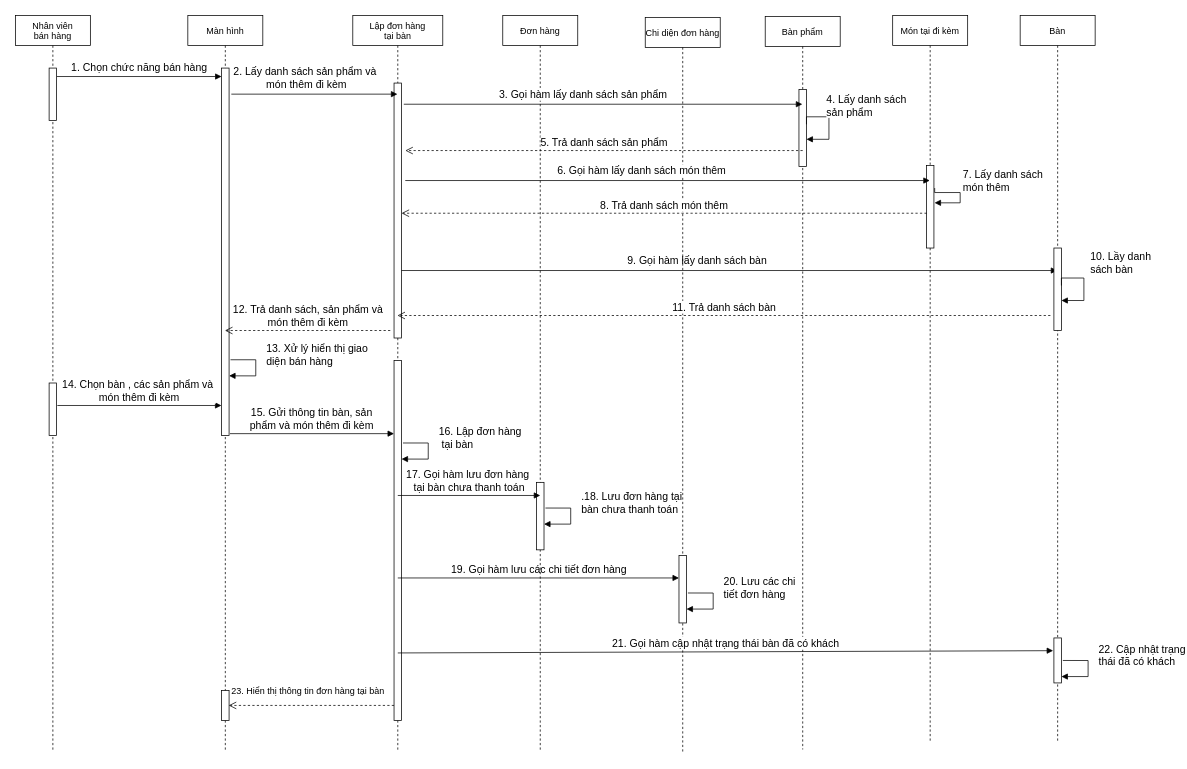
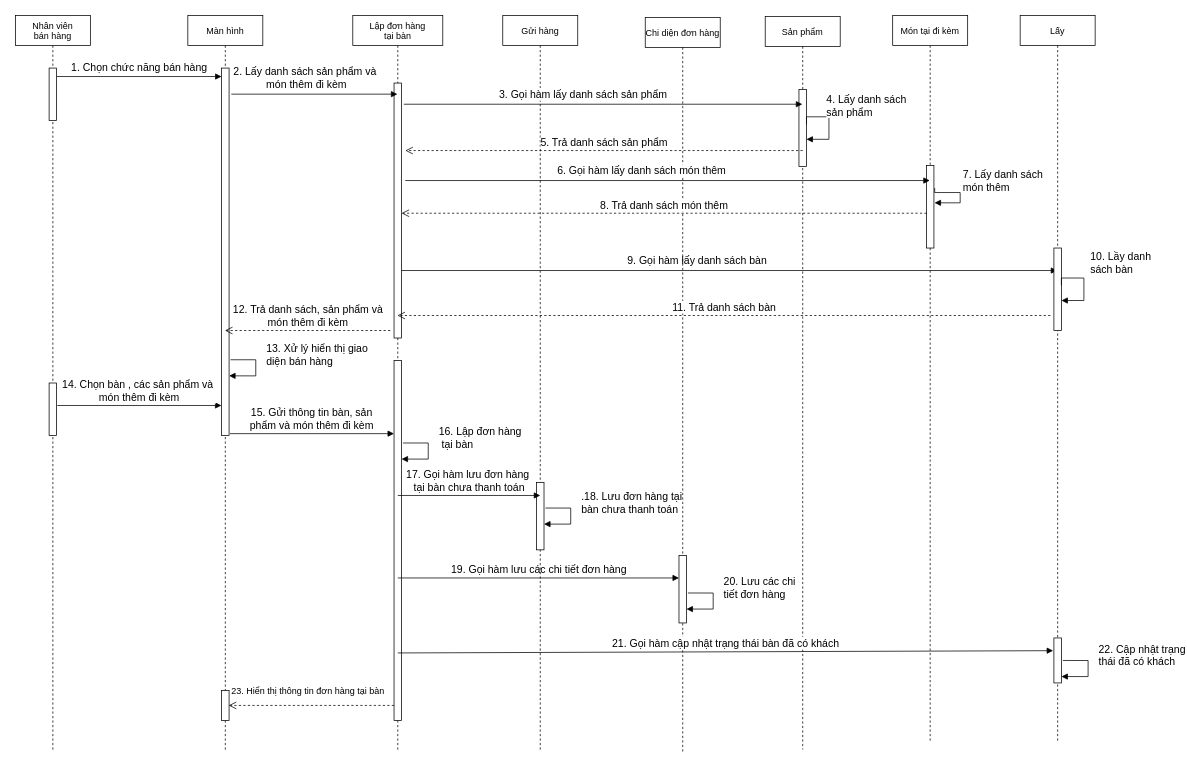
  <mxCell id="0" />
  <mxCell id="1" parent="0" />
  <mxCell id="2" value="Nhân viên &#10;bán hàng" style="shape=umlLifeline;perimeter=lifelinePerimeter;container=1;collapsible=0;recursiveResize=0;rounded=0;shadow=0;strokeWidth=1;" vertex="1" parent="1"><mxGeometry x="20" y="20" width="100" height="980" as="geometry" /></mxCell>
  <mxCell id="3" value="" style="points=[];perimeter=orthogonalPerimeter;rounded=0;shadow=0;strokeWidth=1;" vertex="1" parent="2"><mxGeometry x="45" y="70" width="10" height="70" as="geometry" /></mxCell>
  <mxCell id="4" value="" style="points=[];perimeter=orthogonalPerimeter;rounded=0;shadow=0;strokeWidth=1;" vertex="1" parent="2"><mxGeometry x="45" y="490" width="10" height="70" as="geometry" /></mxCell>
  <mxCell id="5" value="&lt;span style=&quot;font-size: 14px&quot;&gt;14. Chọn bàn , các sản phẩm và&amp;nbsp;&lt;br&gt;món thêm đi kèm&lt;br&gt;&lt;/span&gt;" style="html=1;verticalAlign=bottom;endArrow=block;rounded=0;fontSize=12;exitX=1.117;exitY=0.995;exitDx=0;exitDy=0;exitPerimeter=0;" edge="1" parent="2"><mxGeometry width="80" relative="1" as="geometry"><mxPoint x="56.0" y="520.0" as="sourcePoint" /><mxPoint x="274.83" y="520.0" as="targetPoint" /></mxGeometry></mxCell>
  <mxCell id="6" value="Màn hình" style="shape=umlLifeline;perimeter=lifelinePerimeter;container=1;collapsible=0;recursiveResize=0;rounded=0;shadow=0;strokeWidth=1;" vertex="1" parent="1"><mxGeometry x="250" y="20" width="100" height="980" as="geometry" /></mxCell>
  <mxCell id="7" value="" style="points=[];perimeter=orthogonalPerimeter;rounded=0;shadow=0;strokeWidth=1;" vertex="1" parent="6"><mxGeometry x="45" y="70" width="10" height="490" as="geometry" /></mxCell>
  <mxCell id="8" value="" style="points=[];perimeter=orthogonalPerimeter;rounded=0;shadow=0;strokeWidth=1;" vertex="1" parent="6"><mxGeometry x="45" y="900" width="10" height="40" as="geometry" /></mxCell>
  <mxCell id="9" value="&lt;span style=&quot;font-size: 14px&quot;&gt;13. Xử lý hiển thị giao&lt;br&gt;diện bán hàng&lt;br&gt;&lt;/span&gt;" style="edgeStyle=orthogonalEdgeStyle;html=1;align=left;spacingLeft=2;endArrow=block;rounded=0;fontSize=12;exitX=1.129;exitY=0.71;exitDx=0;exitDy=0;exitPerimeter=0;entryX=0.938;entryY=0.765;entryDx=0;entryDy=0;entryPerimeter=0;" edge="1" parent="6"><mxGeometry x="-0.258" y="12" relative="1" as="geometry"><mxPoint x="56.91" y="459.0" as="sourcePoint" /><Array as="points"><mxPoint x="90.62" y="459.1" /><mxPoint x="90.62" y="480.1" /></Array><mxPoint x="55" y="480.45" as="targetPoint" /><mxPoint x="-2" y="-7" as="offset" /></mxGeometry></mxCell>
  <mxCell id="10" value="Lập đơn hàng &#10;tại bàn" style="shape=umlLifeline;perimeter=lifelinePerimeter;container=1;collapsible=0;recursiveResize=0;rounded=0;shadow=0;strokeWidth=1;" vertex="1" parent="1"><mxGeometry x="470" y="20" width="120" height="980" as="geometry" /></mxCell>
  <mxCell id="11" value="" style="points=[];perimeter=orthogonalPerimeter;rounded=0;shadow=0;strokeWidth=1;" vertex="1" parent="10"><mxGeometry x="55" y="90" width="10" height="340" as="geometry" /></mxCell>
  <mxCell id="12" value="" style="points=[];perimeter=orthogonalPerimeter;rounded=0;shadow=0;strokeWidth=1;" vertex="1" parent="10"><mxGeometry x="55" y="460" width="10" height="480" as="geometry" /></mxCell>
  <mxCell id="13" value="&lt;span style=&quot;font-size: 14px&quot;&gt;16. Lập đơn hàng&lt;br&gt;&amp;nbsp;tại bàn&lt;br&gt;&lt;/span&gt;" style="edgeStyle=orthogonalEdgeStyle;html=1;align=left;spacingLeft=2;endArrow=block;rounded=0;fontSize=12;exitX=1.129;exitY=0.71;exitDx=0;exitDy=0;exitPerimeter=0;entryX=0.938;entryY=0.765;entryDx=0;entryDy=0;entryPerimeter=0;" edge="1" parent="10"><mxGeometry x="-0.258" y="12" relative="1" as="geometry"><mxPoint x="66.91" y="570.0" as="sourcePoint" /><Array as="points"><mxPoint x="100.62" y="570.1" /><mxPoint x="100.62" y="591.1" /></Array><mxPoint x="65.0" y="591.45" as="targetPoint" /><mxPoint x="-2" y="-7" as="offset" /></mxGeometry></mxCell>
  <mxCell id="14" value="&lt;span style=&quot;font-size: 14px&quot;&gt;9. Gọi hàm lấy danh sách bàn&lt;br&gt;&lt;/span&gt;" style="html=1;verticalAlign=bottom;endArrow=block;rounded=0;fontSize=12;exitX=1.3;exitY=0.415;exitDx=0;exitDy=0;exitPerimeter=0;" edge="1" parent="10" target="39"><mxGeometry x="-0.1" y="2" width="80" relative="1" as="geometry"><mxPoint x="65" y="340.0" as="sourcePoint" /><mxPoint x="766.5" y="340.0" as="targetPoint" /><mxPoint as="offset" /></mxGeometry></mxCell>
  <mxCell id="15" value="&lt;span style=&quot;font-size: 14px&quot;&gt;19. Gọi hàm lưu các chi tiết đơn hàng&lt;br&gt;&lt;/span&gt;" style="html=1;verticalAlign=bottom;endArrow=block;rounded=0;fontSize=12;" edge="1" parent="10" target="27"><mxGeometry width="80" relative="1" as="geometry"><mxPoint x="60" y="750" as="sourcePoint" /><mxPoint x="390" y="740" as="targetPoint" /></mxGeometry></mxCell>
  <mxCell id="16" value="23. Hiển thị thông tin đơn hàng tại bàn" style="html=1;verticalAlign=bottom;endArrow=open;dashed=1;endSize=8;rounded=0;fontSize=12;" edge="1" parent="10"><mxGeometry x="0.043" y="-10" relative="1" as="geometry"><mxPoint x="55" y="920" as="sourcePoint" /><mxPoint x="-165.5" y="920" as="targetPoint" /><mxPoint as="offset" /></mxGeometry></mxCell>
- <mxCell id="17" value="Bàn phẩm" style="shape=umlLifeline;perimeter=lifelinePerimeter;container=1;collapsible=0;recursiveResize=0;rounded=0;shadow=0;strokeWidth=1;" vertex="1" parent="1"><mxGeometry x="1020" y="21.25" width="100" height="977.5" as="geometry" /></mxCell>
+ <mxCell id="17" value="Sản phẩm" style="shape=umlLifeline;perimeter=lifelinePerimeter;container=1;collapsible=0;recursiveResize=0;rounded=0;shadow=0;strokeWidth=1;" vertex="1" parent="1"><mxGeometry x="1020" y="21.25" width="100" height="977.5" as="geometry" /></mxCell>
  <mxCell id="18" value="" style="html=1;points=[];perimeter=orthogonalPerimeter;fontSize=12;" vertex="1" parent="17"><mxGeometry x="45" y="97.5" width="10" height="102.5" as="geometry" /></mxCell>
  <mxCell id="19" value="&lt;span style=&quot;font-size: 14px&quot;&gt;4. Lấy danh sách &lt;br&gt;sản phẩm&lt;/span&gt;" style="edgeStyle=orthogonalEdgeStyle;html=1;align=left;spacingLeft=2;endArrow=block;rounded=0;fontSize=12;" edge="1" parent="17"><mxGeometry x="-0.32" y="11" relative="1" as="geometry"><mxPoint x="55" y="143.72" as="sourcePoint" /><Array as="points"><mxPoint x="55" y="133.72" /><mxPoint x="85" y="133.72" /><mxPoint x="85" y="163.72" /><mxPoint x="55" y="163.72" /></Array><mxPoint x="55" y="163.72" as="targetPoint" /><mxPoint x="-1" y="-4" as="offset" /></mxGeometry></mxCell>
  <mxCell id="20" value="&lt;span style=&quot;font-size: 14px&quot;&gt;2. Lấy danh sách sản phẩm và&amp;nbsp;&lt;br&gt;món thêm đi kèm&lt;br&gt;&lt;/span&gt;" style="html=1;verticalAlign=bottom;endArrow=block;rounded=0;fontSize=12;exitX=1.3;exitY=0.071;exitDx=0;exitDy=0;exitPerimeter=0;" edge="1" parent="1" source="7" target="10"><mxGeometry x="-0.1" y="2" width="80" relative="1" as="geometry"><mxPoint x="380" y="210" as="sourcePoint" /><mxPoint x="460" y="210" as="targetPoint" /><mxPoint as="offset" /></mxGeometry></mxCell>
  <mxCell id="21" value="&lt;span style=&quot;font-size: 14px&quot;&gt;1. Chọn chức năng bán hàng&lt;/span&gt;" style="html=1;verticalAlign=bottom;endArrow=block;rounded=0;fontSize=12;exitX=1.033;exitY=0.161;exitDx=0;exitDy=0;exitPerimeter=0;" edge="1" parent="1" source="3" target="7"><mxGeometry width="80" relative="1" as="geometry"><mxPoint x="10" y="103" as="sourcePoint" /><mxPoint x="550" y="130" as="targetPoint" /></mxGeometry></mxCell>
- <mxCell id="22" value="Đơn hàng" style="shape=umlLifeline;perimeter=lifelinePerimeter;container=1;collapsible=0;recursiveResize=0;rounded=0;shadow=0;strokeWidth=1;" vertex="1" parent="1"><mxGeometry x="670" y="20" width="100" height="980" as="geometry" /></mxCell>
+ <mxCell id="22" value="Gửi hàng" style="shape=umlLifeline;perimeter=lifelinePerimeter;container=1;collapsible=0;recursiveResize=0;rounded=0;shadow=0;strokeWidth=1;" vertex="1" parent="1"><mxGeometry x="670" y="20" width="100" height="980" as="geometry" /></mxCell>
  <mxCell id="23" value="" style="points=[];perimeter=orthogonalPerimeter;rounded=0;shadow=0;strokeWidth=1;" vertex="1" parent="22"><mxGeometry x="45" y="622.5" width="10" height="90" as="geometry" /></mxCell>
  <mxCell id="24" value="&lt;span style=&quot;font-size: 14px&quot;&gt;.18. Lưu&lt;/span&gt;&lt;span style=&quot;text-align: center ; font-size: 14px&quot;&gt;&amp;nbsp;đơn hàng&amp;nbsp;&lt;/span&gt;&lt;span style=&quot;text-align: center ; font-size: 14px&quot;&gt;tại&lt;br&gt;bàn chưa thanh toán&lt;/span&gt;&lt;span style=&quot;font-size: 14px&quot;&gt;&lt;br&gt;&lt;/span&gt;" style="edgeStyle=orthogonalEdgeStyle;html=1;align=left;spacingLeft=2;endArrow=block;rounded=0;fontSize=12;exitX=1.129;exitY=0.71;exitDx=0;exitDy=0;exitPerimeter=0;entryX=0.938;entryY=0.765;entryDx=0;entryDy=0;entryPerimeter=0;" edge="1" parent="22"><mxGeometry x="-0.258" y="12" relative="1" as="geometry"><mxPoint x="56.91" y="656.75" as="sourcePoint" /><Array as="points"><mxPoint x="90.62" y="656.85" /><mxPoint x="90.62" y="677.85" /></Array><mxPoint x="55" y="678.2" as="targetPoint" /><mxPoint x="-2" y="-7" as="offset" /></mxGeometry></mxCell>
  <mxCell id="25" value="&lt;span style=&quot;font-size: 14px&quot;&gt;17. Gọi hàm lưu đơn hàng&amp;nbsp;&lt;br&gt;&lt;/span&gt;&lt;span style=&quot;font-size: 14px&quot;&gt;tại bàn chưa thanh toán&lt;br&gt;&lt;/span&gt;" style="html=1;verticalAlign=bottom;endArrow=block;rounded=0;fontSize=12;exitX=1.117;exitY=0.995;exitDx=0;exitDy=0;exitPerimeter=0;" edge="1" parent="22"><mxGeometry width="80" relative="1" as="geometry"><mxPoint x="-140.0" y="640.0" as="sourcePoint" /><mxPoint x="50" y="640" as="targetPoint" /></mxGeometry></mxCell>
  <mxCell id="26" value="Chi diện đơn hàng" style="shape=umlLifeline;perimeter=lifelinePerimeter;container=1;collapsible=0;recursiveResize=0;rounded=0;shadow=0;strokeWidth=1;" vertex="1" parent="1"><mxGeometry x="860" y="22.5" width="100" height="980" as="geometry" /></mxCell>
  <mxCell id="27" value="" style="points=[];perimeter=orthogonalPerimeter;rounded=0;shadow=0;strokeWidth=1;" vertex="1" parent="26"><mxGeometry x="45" y="717.5" width="10" height="90" as="geometry" /></mxCell>
  <mxCell id="28" value="&lt;span style=&quot;font-size: 14px&quot;&gt;20. Lưu các chi&lt;br&gt;tiết đơn hàng&lt;br&gt;&lt;/span&gt;" style="edgeStyle=orthogonalEdgeStyle;html=1;align=left;spacingLeft=2;endArrow=block;rounded=0;fontSize=12;exitX=1.129;exitY=0.71;exitDx=0;exitDy=0;exitPerimeter=0;entryX=0.938;entryY=0.765;entryDx=0;entryDy=0;entryPerimeter=0;" edge="1" parent="26"><mxGeometry x="-0.258" y="12" relative="1" as="geometry"><mxPoint x="56.91" y="767.55" as="sourcePoint" /><Array as="points"><mxPoint x="90.62" y="767.65" /><mxPoint x="90.62" y="788.65" /></Array><mxPoint x="55" y="789.0" as="targetPoint" /><mxPoint x="-2" y="-7" as="offset" /></mxGeometry></mxCell>
  <mxCell id="29" value="Món tại đi kèm" style="shape=umlLifeline;perimeter=lifelinePerimeter;container=1;collapsible=0;recursiveResize=0;rounded=0;shadow=0;strokeWidth=1;" vertex="1" parent="1"><mxGeometry x="1190" y="20" width="100" height="970" as="geometry" /></mxCell>
  <mxCell id="30" value="" style="html=1;points=[];perimeter=orthogonalPerimeter;fontSize=12;" vertex="1" parent="29"><mxGeometry x="45" y="200" width="10" height="110" as="geometry" /></mxCell>
  <mxCell id="31" value="&lt;span style=&quot;font-size: 14px&quot;&gt;7. Lấy danh sách &lt;br&gt;món thêm&lt;/span&gt;" style="edgeStyle=orthogonalEdgeStyle;html=1;align=left;spacingLeft=2;endArrow=block;rounded=0;fontSize=12;entryX=1.081;entryY=0.452;entryDx=0;entryDy=0;entryPerimeter=0;" edge="1" parent="29" target="30"><mxGeometry x="-0.092" y="-16" relative="1" as="geometry"><mxPoint x="56" y="230" as="sourcePoint" /><Array as="points"><mxPoint x="56" y="236" /><mxPoint x="90" y="236" /><mxPoint x="90" y="250" /></Array><mxPoint x="60" y="300" as="targetPoint" /><mxPoint x="16" y="-16" as="offset" /></mxGeometry></mxCell>
  <mxCell id="32" value="&lt;span style=&quot;font-size: 14px&quot;&gt;11. Trả danh sách bàn&lt;/span&gt;" style="html=1;verticalAlign=bottom;endArrow=open;dashed=1;endSize=8;rounded=0;fontSize=12;exitX=0.033;exitY=0.578;exitDx=0;exitDy=0;exitPerimeter=0;" edge="1" parent="29" target="10"><mxGeometry relative="1" as="geometry"><mxPoint x="210.33" y="400.0" as="sourcePoint" /><mxPoint x="-490" y="400.0" as="targetPoint" /></mxGeometry></mxCell>
  <mxCell id="33" value="&lt;span style=&quot;font-size: 14px&quot;&gt;3. Gọi hàm lấy danh sách sản phẩm&lt;br&gt;&lt;/span&gt;" style="html=1;verticalAlign=bottom;endArrow=block;rounded=0;fontSize=12;exitX=1.3;exitY=0.083;exitDx=0;exitDy=0;exitPerimeter=0;" edge="1" parent="1" source="11" target="17"><mxGeometry x="-0.1" y="2" width="80" relative="1" as="geometry"><mxPoint x="313.93" y="131.78" as="sourcePoint" /><mxPoint x="549.5" y="131.78" as="targetPoint" /><mxPoint as="offset" /></mxGeometry></mxCell>
  <mxCell id="34" value="&lt;span style=&quot;font-size: 14px&quot;&gt;5. Trả danh sách sản phẩm&lt;/span&gt;" style="html=1;verticalAlign=bottom;endArrow=open;dashed=1;endSize=8;rounded=0;fontSize=12;" edge="1" parent="1"><mxGeometry relative="1" as="geometry"><mxPoint x="1070" y="200" as="sourcePoint" /><mxPoint x="540" y="200" as="targetPoint" /></mxGeometry></mxCell>
  <mxCell id="35" value="&lt;span style=&quot;font-size: 14px&quot;&gt;6. Gọi hàm lấy danh sách món thêm&lt;br&gt;&lt;/span&gt;" style="html=1;verticalAlign=bottom;endArrow=block;rounded=0;fontSize=12;" edge="1" parent="1" target="29"><mxGeometry x="-0.1" y="2" width="80" relative="1" as="geometry"><mxPoint x="540" y="240" as="sourcePoint" /><mxPoint x="1154.5" y="149.05" as="targetPoint" /><mxPoint as="offset" /></mxGeometry></mxCell>
  <mxCell id="36" value="&lt;span style=&quot;font-size: 14px&quot;&gt;8. Trả danh sách món thêm&lt;/span&gt;" style="html=1;verticalAlign=bottom;endArrow=open;dashed=1;endSize=8;rounded=0;fontSize=12;exitX=0.033;exitY=0.578;exitDx=0;exitDy=0;exitPerimeter=0;" edge="1" parent="1" source="30" target="11"><mxGeometry relative="1" as="geometry"><mxPoint x="1320" y="340" as="sourcePoint" /><mxPoint x="550.024" y="239.975" as="targetPoint" /></mxGeometry></mxCell>
  <mxCell id="37" value="&lt;span style=&quot;font-size: 14px&quot;&gt;12. Trả danh sách, sản phẩm và&lt;br&gt;món thêm đi kèm&lt;br&gt;&lt;/span&gt;" style="html=1;verticalAlign=bottom;endArrow=open;dashed=1;endSize=8;rounded=0;fontSize=12;" edge="1" parent="1" target="6"><mxGeometry relative="1" as="geometry"><mxPoint x="520" y="440" as="sourcePoint" /><mxPoint x="554" y="354.15" as="targetPoint" /></mxGeometry></mxCell>
  <mxCell id="38" value="&lt;span style=&quot;font-size: 14px&quot;&gt;15. Gửi thông tin bàn, sản &lt;br&gt;phẩm và&amp;nbsp;&lt;/span&gt;&lt;span style=&quot;font-size: 14px&quot;&gt;món thêm đi kèm&lt;/span&gt;&lt;span style=&quot;font-size: 14px&quot;&gt;&lt;br&gt;&lt;/span&gt;" style="html=1;verticalAlign=bottom;endArrow=block;rounded=0;fontSize=12;exitX=1.117;exitY=0.995;exitDx=0;exitDy=0;exitPerimeter=0;" edge="1" parent="1" source="7" target="12"><mxGeometry width="80" relative="1" as="geometry"><mxPoint x="84.5" y="469.83" as="sourcePoint" /><mxPoint x="305" y="469.83" as="targetPoint" /></mxGeometry></mxCell>
- <mxCell id="39" value="Bàn" style="shape=umlLifeline;perimeter=lifelinePerimeter;container=1;collapsible=0;recursiveResize=0;rounded=0;shadow=0;strokeWidth=1;" vertex="1" parent="1"><mxGeometry x="1360" y="20" width="100" height="970" as="geometry" /></mxCell>
+ <mxCell id="39" value="Lấy" style="shape=umlLifeline;perimeter=lifelinePerimeter;container=1;collapsible=0;recursiveResize=0;rounded=0;shadow=0;strokeWidth=1;" vertex="1" parent="1"><mxGeometry x="1360" y="20" width="100" height="970" as="geometry" /></mxCell>
  <mxCell id="40" value="" style="html=1;points=[];perimeter=orthogonalPerimeter;fontSize=12;" vertex="1" parent="39"><mxGeometry x="45" y="310" width="10" height="110" as="geometry" /></mxCell>
  <mxCell id="41" value="&lt;span style=&quot;font-size: 14px&quot;&gt;10. Lầy danh&amp;nbsp;&lt;br&gt;sách bàn&lt;br&gt;&lt;/span&gt;" style="edgeStyle=orthogonalEdgeStyle;html=1;align=left;spacingLeft=2;endArrow=block;rounded=0;fontSize=12;" edge="1" parent="39"><mxGeometry x="-0.2" y="21" relative="1" as="geometry"><mxPoint x="55" y="359.97" as="sourcePoint" /><Array as="points"><mxPoint x="55" y="349.97" /><mxPoint x="85" y="349.97" /><mxPoint x="85" y="379.97" /><mxPoint x="55" y="379.97" /></Array><mxPoint x="55" y="379.97" as="targetPoint" /><mxPoint x="-16" y="-20" as="offset" /></mxGeometry></mxCell>
  <mxCell id="42" value="" style="points=[];perimeter=orthogonalPerimeter;rounded=0;shadow=0;strokeWidth=1;" vertex="1" parent="39"><mxGeometry x="45" y="830" width="10" height="60" as="geometry" /></mxCell>
  <mxCell id="43" value="&lt;span style=&quot;font-size: 14px&quot;&gt;22. Cập nhật trạng &lt;br&gt;thái&amp;nbsp;đã có khách&lt;br&gt;&lt;/span&gt;" style="edgeStyle=orthogonalEdgeStyle;html=1;align=left;spacingLeft=2;endArrow=block;rounded=0;fontSize=12;exitX=1.129;exitY=0.71;exitDx=0;exitDy=0;exitPerimeter=0;entryX=0.938;entryY=0.765;entryDx=0;entryDy=0;entryPerimeter=0;" edge="1" parent="39"><mxGeometry x="-0.258" y="12" relative="1" as="geometry"><mxPoint x="56.91" y="860.05" as="sourcePoint" /><Array as="points"><mxPoint x="90.62" y="860.15" /><mxPoint x="90.62" y="881.15" /></Array><mxPoint x="55" y="881.5" as="targetPoint" /><mxPoint x="-2" y="-7" as="offset" /></mxGeometry></mxCell>
  <mxCell id="44" value="&lt;span style=&quot;font-size: 14px&quot;&gt;21. Gọi hàm cập nhật trạng thái bàn đã có khách&lt;br&gt;&lt;/span&gt;" style="html=1;verticalAlign=bottom;endArrow=block;rounded=0;fontSize=12;entryX=-0.1;entryY=0.283;entryDx=0;entryDy=0;entryPerimeter=0;" edge="1" parent="1" target="42"><mxGeometry width="80" relative="1" as="geometry"><mxPoint x="530" y="870" as="sourcePoint" /><mxPoint x="905" y="870" as="targetPoint" /></mxGeometry></mxCell>
